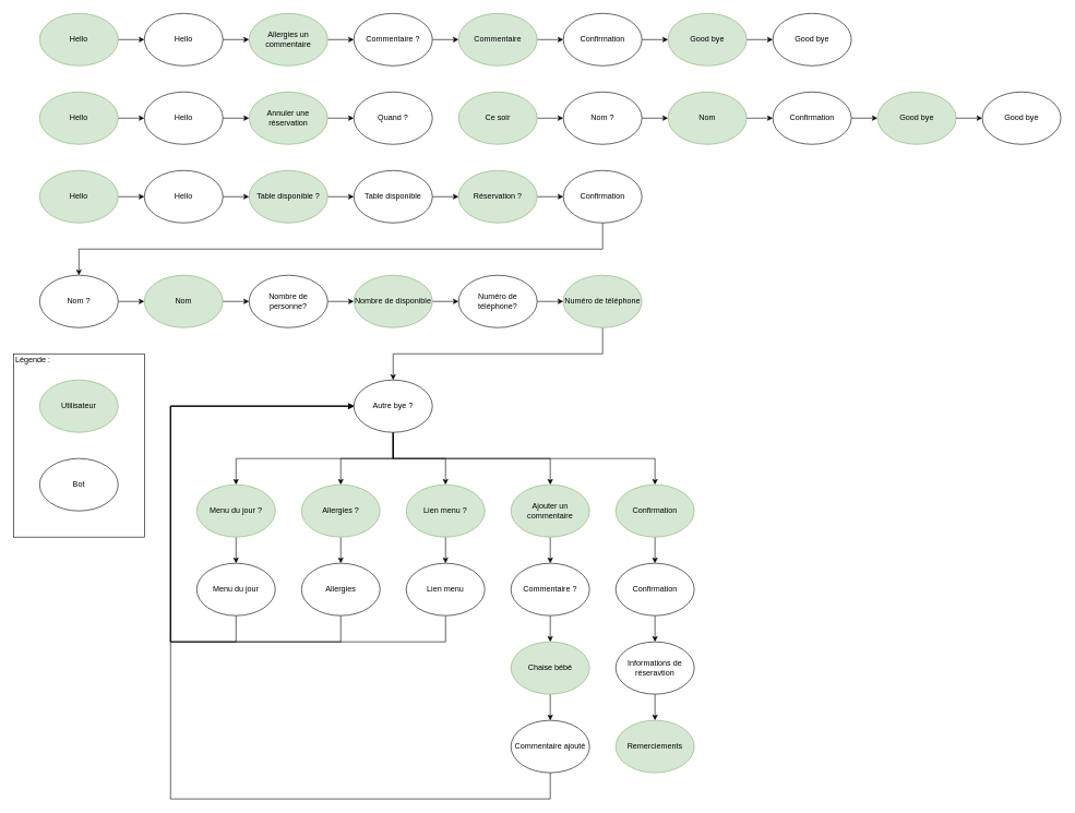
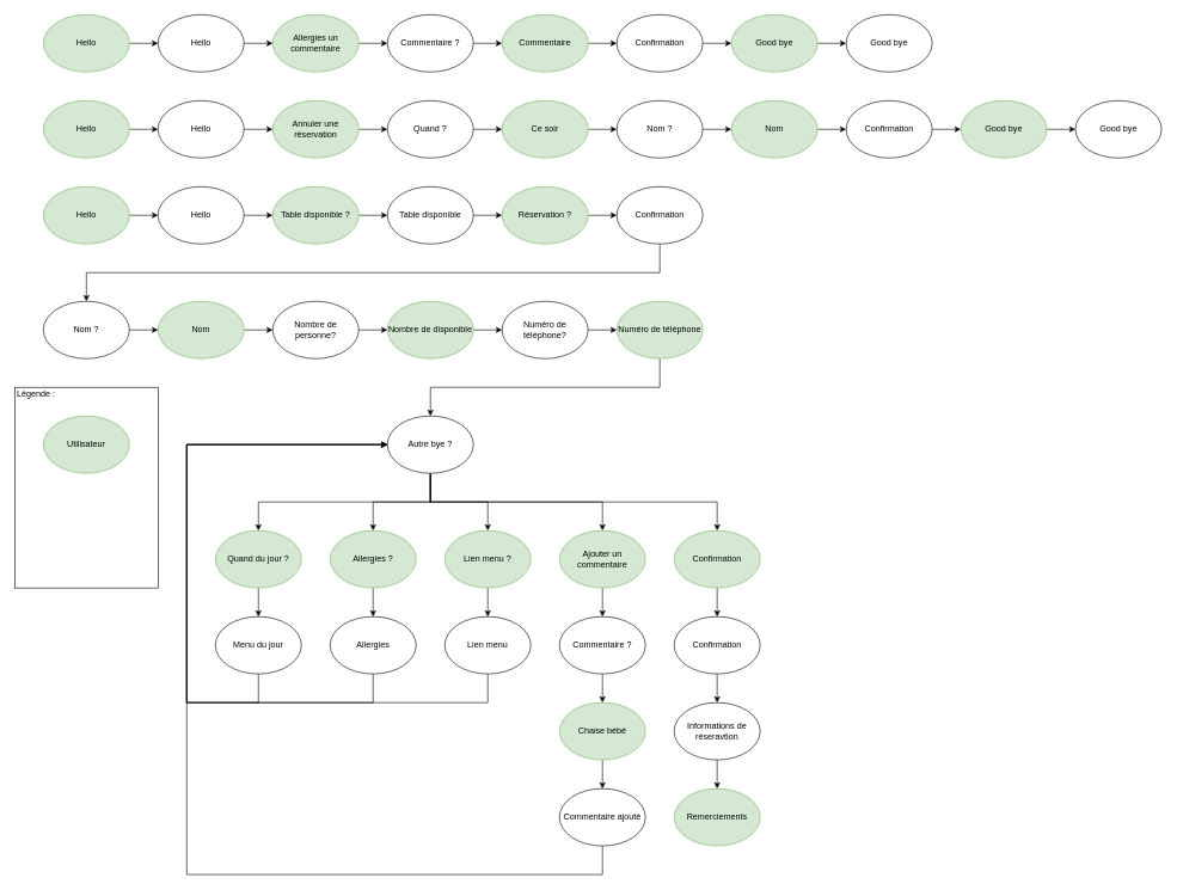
  <mxCell id="0" />
  <mxCell id="1" parent="0" />
  <mxCell id="2" style="edgeStyle=orthogonalEdgeStyle;rounded=0;orthogonalLoop=1;jettySize=auto;html=1;entryX=0;entryY=0.5;entryDx=0;entryDy=0;" edge="1" parent="1" source="3" target="5"><mxGeometry relative="1" as="geometry" /></mxCell>
  <mxCell id="3" value="Hello" style="ellipse;whiteSpace=wrap;html=1;fillColor=#d5e8d4;strokeColor=#82b366;" vertex="1" parent="1"><mxGeometry x="60" y="260" width="120" height="80" as="geometry" /></mxCell>
  <mxCell id="4" style="edgeStyle=orthogonalEdgeStyle;rounded=0;orthogonalLoop=1;jettySize=auto;html=1;entryX=0;entryY=0.5;entryDx=0;entryDy=0;" edge="1" parent="1" source="5" target="7"><mxGeometry relative="1" as="geometry" /></mxCell>
  <mxCell id="5" value="Hello" style="ellipse;whiteSpace=wrap;html=1;" vertex="1" parent="1"><mxGeometry x="220" y="260" width="120" height="80" as="geometry" /></mxCell>
  <mxCell id="6" style="edgeStyle=orthogonalEdgeStyle;rounded=0;orthogonalLoop=1;jettySize=auto;html=1;entryX=0;entryY=0.5;entryDx=0;entryDy=0;" edge="1" parent="1" source="7" target="9"><mxGeometry relative="1" as="geometry" /></mxCell>
  <mxCell id="7" value="Table disponible ?" style="ellipse;whiteSpace=wrap;html=1;fillColor=#d5e8d4;strokeColor=#82b366;" vertex="1" parent="1"><mxGeometry x="380" y="260" width="120" height="80" as="geometry" /></mxCell>
  <mxCell id="8" style="edgeStyle=orthogonalEdgeStyle;rounded=0;orthogonalLoop=1;jettySize=auto;html=1;entryX=0;entryY=0.5;entryDx=0;entryDy=0;" edge="1" parent="1" source="9" target="11"><mxGeometry relative="1" as="geometry" /></mxCell>
  <mxCell id="9" value="Table disponible" style="ellipse;whiteSpace=wrap;html=1;" vertex="1" parent="1"><mxGeometry x="540" y="260" width="120" height="80" as="geometry" /></mxCell>
  <mxCell id="10" style="edgeStyle=orthogonalEdgeStyle;rounded=0;orthogonalLoop=1;jettySize=auto;html=1;entryX=0;entryY=0.5;entryDx=0;entryDy=0;" edge="1" parent="1" source="11" target="13"><mxGeometry relative="1" as="geometry" /></mxCell>
  <mxCell id="11" value="Réservation ?" style="ellipse;whiteSpace=wrap;html=1;fillColor=#d5e8d4;strokeColor=#82b366;" vertex="1" parent="1"><mxGeometry x="700" y="260" width="120" height="80" as="geometry" /></mxCell>
  <mxCell id="12" style="edgeStyle=orthogonalEdgeStyle;rounded=0;orthogonalLoop=1;jettySize=auto;html=1;entryX=0.5;entryY=0;entryDx=0;entryDy=0;" edge="1" parent="1" source="13" target="15"><mxGeometry relative="1" as="geometry"><Array as="points"><mxPoint x="920" y="380" /><mxPoint x="120" y="380" /></Array></mxGeometry></mxCell>
  <mxCell id="13" value="Confirmation" style="ellipse;whiteSpace=wrap;html=1;" vertex="1" parent="1"><mxGeometry x="860" y="260" width="120" height="80" as="geometry" /></mxCell>
  <mxCell id="14" style="edgeStyle=orthogonalEdgeStyle;rounded=0;orthogonalLoop=1;jettySize=auto;html=1;exitX=1;exitY=0.5;exitDx=0;exitDy=0;entryX=0;entryY=0.5;entryDx=0;entryDy=0;" edge="1" parent="1" source="15" target="17"><mxGeometry relative="1" as="geometry" /></mxCell>
  <mxCell id="15" value="Nom ?" style="ellipse;whiteSpace=wrap;html=1;" vertex="1" parent="1"><mxGeometry x="60" y="420" width="120" height="80" as="geometry" /></mxCell>
  <mxCell id="16" style="edgeStyle=orthogonalEdgeStyle;rounded=0;orthogonalLoop=1;jettySize=auto;html=1;entryX=0;entryY=0.5;entryDx=0;entryDy=0;" edge="1" parent="1" source="17" target="19"><mxGeometry relative="1" as="geometry" /></mxCell>
  <mxCell id="17" value="Nom" style="ellipse;whiteSpace=wrap;html=1;fillColor=#d5e8d4;strokeColor=#82b366;" vertex="1" parent="1"><mxGeometry x="220" y="420" width="120" height="80" as="geometry" /></mxCell>
  <mxCell id="18" style="edgeStyle=orthogonalEdgeStyle;rounded=0;orthogonalLoop=1;jettySize=auto;html=1;entryX=0;entryY=0.5;entryDx=0;entryDy=0;" edge="1" parent="1" source="19" target="21"><mxGeometry relative="1" as="geometry" /></mxCell>
  <mxCell id="19" value="Nombre de personne?" style="ellipse;whiteSpace=wrap;html=1;" vertex="1" parent="1"><mxGeometry x="380" y="420" width="120" height="80" as="geometry" /></mxCell>
  <mxCell id="20" style="edgeStyle=orthogonalEdgeStyle;rounded=0;orthogonalLoop=1;jettySize=auto;html=1;entryX=0;entryY=0.5;entryDx=0;entryDy=0;" edge="1" parent="1" source="21" target="23"><mxGeometry relative="1" as="geometry" /></mxCell>
  <mxCell id="21" value="Nombre de disponible" style="ellipse;whiteSpace=wrap;html=1;fillColor=#d5e8d4;strokeColor=#82b366;" vertex="1" parent="1"><mxGeometry x="540" y="420" width="120" height="80" as="geometry" /></mxCell>
  <mxCell id="22" style="edgeStyle=orthogonalEdgeStyle;rounded=0;orthogonalLoop=1;jettySize=auto;html=1;entryX=0;entryY=0.5;entryDx=0;entryDy=0;" edge="1" parent="1" source="23" target="25"><mxGeometry relative="1" as="geometry" /></mxCell>
  <mxCell id="23" value="Numéro de téléphone?" style="ellipse;whiteSpace=wrap;html=1;" vertex="1" parent="1"><mxGeometry x="700" y="420" width="120" height="80" as="geometry" /></mxCell>
  <mxCell id="24" style="edgeStyle=orthogonalEdgeStyle;rounded=0;orthogonalLoop=1;jettySize=auto;html=1;entryX=0.5;entryY=0;entryDx=0;entryDy=0;" edge="1" parent="1" source="25" target="31"><mxGeometry relative="1" as="geometry"><Array as="points"><mxPoint x="920" y="540" /><mxPoint x="600" y="540" /></Array></mxGeometry></mxCell>
  <mxCell id="25" value="Numéro de téléphone" style="ellipse;whiteSpace=wrap;html=1;fillColor=#d5e8d4;strokeColor=#82b366;" vertex="1" parent="1"><mxGeometry x="860" y="420" width="120" height="80" as="geometry" /></mxCell>
  <mxCell id="26" style="edgeStyle=orthogonalEdgeStyle;rounded=0;orthogonalLoop=1;jettySize=auto;html=1;entryX=0.5;entryY=0;entryDx=0;entryDy=0;" edge="1" parent="1" source="31" target="33"><mxGeometry relative="1" as="geometry"><Array as="points"><mxPoint x="600" y="700" /><mxPoint x="360" y="700" /></Array></mxGeometry></mxCell>
  <mxCell id="27" style="edgeStyle=orthogonalEdgeStyle;rounded=0;orthogonalLoop=1;jettySize=auto;html=1;entryX=0.5;entryY=0;entryDx=0;entryDy=0;" edge="1" parent="1" source="31" target="35"><mxGeometry relative="1" as="geometry" /></mxCell>
  <mxCell id="28" style="edgeStyle=orthogonalEdgeStyle;rounded=0;orthogonalLoop=1;jettySize=auto;html=1;entryX=0.5;entryY=0;entryDx=0;entryDy=0;" edge="1" parent="1" source="31" target="37"><mxGeometry relative="1" as="geometry" /></mxCell>
  <mxCell id="29" style="edgeStyle=orthogonalEdgeStyle;rounded=0;orthogonalLoop=1;jettySize=auto;html=1;entryX=0.5;entryY=0;entryDx=0;entryDy=0;" edge="1" parent="1" source="31" target="41"><mxGeometry relative="1" as="geometry"><Array as="points"><mxPoint x="600" y="700" /><mxPoint x="840" y="700" /></Array></mxGeometry></mxCell>
  <mxCell id="30" style="edgeStyle=orthogonalEdgeStyle;rounded=0;orthogonalLoop=1;jettySize=auto;html=1;entryX=0.5;entryY=0;entryDx=0;entryDy=0;" edge="1" parent="1" source="31" target="53"><mxGeometry relative="1" as="geometry"><Array as="points"><mxPoint x="600" y="700" /><mxPoint x="1000" y="700" /></Array></mxGeometry></mxCell>
  <mxCell id="31" value="Autre bye ?" style="ellipse;whiteSpace=wrap;html=1;" vertex="1" parent="1"><mxGeometry x="540" y="580" width="120" height="80" as="geometry" /></mxCell>
  <mxCell id="32" style="edgeStyle=orthogonalEdgeStyle;rounded=0;orthogonalLoop=1;jettySize=auto;html=1;" edge="1" parent="1" source="33" target="49"><mxGeometry relative="1" as="geometry" /></mxCell>
- <mxCell id="33" value="Menu du jour ?" style="ellipse;whiteSpace=wrap;html=1;fillColor=#d5e8d4;strokeColor=#82b366;" vertex="1" parent="1"><mxGeometry x="300" y="740" width="120" height="80" as="geometry" /></mxCell>
+ <mxCell id="33" value="Quand du jour ?" style="ellipse;whiteSpace=wrap;html=1;fillColor=#d5e8d4;strokeColor=#82b366;" vertex="1" parent="1"><mxGeometry x="300" y="740" width="120" height="80" as="geometry" /></mxCell>
  <mxCell id="34" style="edgeStyle=orthogonalEdgeStyle;rounded=0;orthogonalLoop=1;jettySize=auto;html=1;entryX=0.5;entryY=0;entryDx=0;entryDy=0;" edge="1" parent="1" source="35" target="47"><mxGeometry relative="1" as="geometry" /></mxCell>
  <mxCell id="35" value="Allergies ?" style="ellipse;whiteSpace=wrap;html=1;fillColor=#d5e8d4;strokeColor=#82b366;" vertex="1" parent="1"><mxGeometry x="460" y="740" width="120" height="80" as="geometry" /></mxCell>
  <mxCell id="36" style="edgeStyle=orthogonalEdgeStyle;rounded=0;orthogonalLoop=1;jettySize=auto;html=1;entryX=0.5;entryY=0;entryDx=0;entryDy=0;" edge="1" parent="1" source="37" target="45"><mxGeometry relative="1" as="geometry" /></mxCell>
  <mxCell id="37" value="Lien menu ?" style="ellipse;whiteSpace=wrap;html=1;fillColor=#d5e8d4;strokeColor=#82b366;" vertex="1" parent="1"><mxGeometry x="620" y="740" width="120" height="80" as="geometry" /></mxCell>
  <mxCell id="38" style="edgeStyle=orthogonalEdgeStyle;rounded=0;orthogonalLoop=1;jettySize=auto;html=1;entryX=0.5;entryY=0;entryDx=0;entryDy=0;" edge="1" parent="1" source="39" target="51"><mxGeometry relative="1" as="geometry" /></mxCell>
  <mxCell id="39" value="Chaise bébé" style="ellipse;whiteSpace=wrap;html=1;fillColor=#d5e8d4;strokeColor=#82b366;" vertex="1" parent="1"><mxGeometry x="780" y="980" width="120" height="80" as="geometry" /></mxCell>
  <mxCell id="40" style="edgeStyle=orthogonalEdgeStyle;rounded=0;orthogonalLoop=1;jettySize=auto;html=1;entryX=0.5;entryY=0;entryDx=0;entryDy=0;" edge="1" parent="1" source="41" target="43"><mxGeometry relative="1" as="geometry" /></mxCell>
  <mxCell id="41" value="Ajouter un commentaire" style="ellipse;whiteSpace=wrap;html=1;fillColor=#d5e8d4;strokeColor=#82b366;" vertex="1" parent="1"><mxGeometry x="780" y="740" width="120" height="80" as="geometry" /></mxCell>
  <mxCell id="42" style="edgeStyle=orthogonalEdgeStyle;rounded=0;orthogonalLoop=1;jettySize=auto;html=1;entryX=0.5;entryY=0;entryDx=0;entryDy=0;" edge="1" parent="1" source="43" target="39"><mxGeometry relative="1" as="geometry" /></mxCell>
  <mxCell id="43" value="Commentaire ?" style="ellipse;whiteSpace=wrap;html=1;" vertex="1" parent="1"><mxGeometry x="780" y="860" width="120" height="80" as="geometry" /></mxCell>
  <mxCell id="44" style="edgeStyle=orthogonalEdgeStyle;rounded=0;orthogonalLoop=1;jettySize=auto;html=1;entryX=0;entryY=0.5;entryDx=0;entryDy=0;" edge="1" parent="1" source="45" target="31"><mxGeometry relative="1" as="geometry"><Array as="points"><mxPoint x="680" y="980" /><mxPoint x="260" y="980" /><mxPoint x="260" y="620" /></Array></mxGeometry></mxCell>
  <mxCell id="45" value="Lien menu" style="ellipse;whiteSpace=wrap;html=1;" vertex="1" parent="1"><mxGeometry x="620" y="860" width="120" height="80" as="geometry" /></mxCell>
  <mxCell id="46" style="edgeStyle=orthogonalEdgeStyle;rounded=0;orthogonalLoop=1;jettySize=auto;html=1;entryX=0;entryY=0.5;entryDx=0;entryDy=0;" edge="1" parent="1" source="47" target="31"><mxGeometry relative="1" as="geometry"><Array as="points"><mxPoint x="520" y="980" /><mxPoint x="260" y="980" /><mxPoint x="260" y="620" /></Array></mxGeometry></mxCell>
  <mxCell id="47" value="Allergies" style="ellipse;whiteSpace=wrap;html=1;" vertex="1" parent="1"><mxGeometry x="460" y="860" width="120" height="80" as="geometry" /></mxCell>
  <mxCell id="48" style="edgeStyle=orthogonalEdgeStyle;rounded=0;orthogonalLoop=1;jettySize=auto;html=1;entryX=0;entryY=0.5;entryDx=0;entryDy=0;" edge="1" parent="1" source="49" target="31"><mxGeometry relative="1" as="geometry"><Array as="points"><mxPoint x="360" y="980" /><mxPoint x="260" y="980" /><mxPoint x="260" y="620" /></Array></mxGeometry></mxCell>
  <mxCell id="49" value="Menu du jour" style="ellipse;whiteSpace=wrap;html=1;" vertex="1" parent="1"><mxGeometry x="300" y="860" width="120" height="80" as="geometry" /></mxCell>
  <mxCell id="50" style="edgeStyle=orthogonalEdgeStyle;rounded=0;orthogonalLoop=1;jettySize=auto;html=1;entryX=0;entryY=0.5;entryDx=0;entryDy=0;" edge="1" parent="1" source="51" target="31"><mxGeometry relative="1" as="geometry"><Array as="points"><mxPoint x="840" y="1220" /><mxPoint x="260" y="1220" /><mxPoint x="260" y="620" /></Array></mxGeometry></mxCell>
  <mxCell id="51" value="Commentaire ajouté" style="ellipse;whiteSpace=wrap;html=1;" vertex="1" parent="1"><mxGeometry x="780" y="1100" width="120" height="80" as="geometry" /></mxCell>
  <mxCell id="52" style="edgeStyle=orthogonalEdgeStyle;rounded=0;orthogonalLoop=1;jettySize=auto;html=1;entryX=0.5;entryY=0;entryDx=0;entryDy=0;" edge="1" parent="1" source="53" target="55"><mxGeometry relative="1" as="geometry" /></mxCell>
  <mxCell id="53" value="Confirmation" style="ellipse;whiteSpace=wrap;html=1;fillColor=#d5e8d4;strokeColor=#82b366;" vertex="1" parent="1"><mxGeometry x="940" y="740" width="120" height="80" as="geometry" /></mxCell>
  <mxCell id="54" style="edgeStyle=orthogonalEdgeStyle;rounded=0;orthogonalLoop=1;jettySize=auto;html=1;entryX=0.5;entryY=0;entryDx=0;entryDy=0;" edge="1" parent="1" source="55" target="57"><mxGeometry relative="1" as="geometry" /></mxCell>
  <mxCell id="55" value="Confirmation" style="ellipse;whiteSpace=wrap;html=1;" vertex="1" parent="1"><mxGeometry x="940" y="860" width="120" height="80" as="geometry" /></mxCell>
  <mxCell id="56" style="edgeStyle=orthogonalEdgeStyle;rounded=0;orthogonalLoop=1;jettySize=auto;html=1;entryX=0.5;entryY=0;entryDx=0;entryDy=0;" edge="1" parent="1" source="57" target="58"><mxGeometry relative="1" as="geometry" /></mxCell>
  <mxCell id="57" value="Informations de réseravtion" style="ellipse;whiteSpace=wrap;html=1;" vertex="1" parent="1"><mxGeometry x="940" y="980" width="120" height="80" as="geometry" /></mxCell>
  <mxCell id="58" value="Remerciements" style="ellipse;whiteSpace=wrap;html=1;fillColor=#d5e8d4;strokeColor=#82b366;" vertex="1" parent="1"><mxGeometry x="940" y="1100" width="120" height="80" as="geometry" /></mxCell>
  <mxCell id="59" style="edgeStyle=orthogonalEdgeStyle;rounded=0;orthogonalLoop=1;jettySize=auto;html=1;entryX=0;entryY=0.5;entryDx=0;entryDy=0;" edge="1" parent="1" source="60" target="62"><mxGeometry relative="1" as="geometry" /></mxCell>
  <mxCell id="60" value="Hello" style="ellipse;whiteSpace=wrap;html=1;fillColor=#d5e8d4;strokeColor=#82b366;" vertex="1" parent="1"><mxGeometry x="60" y="140" width="120" height="80" as="geometry" /></mxCell>
  <mxCell id="61" style="edgeStyle=orthogonalEdgeStyle;rounded=0;orthogonalLoop=1;jettySize=auto;html=1;entryX=0;entryY=0.5;entryDx=0;entryDy=0;" edge="1" parent="1" source="62" target="64"><mxGeometry relative="1" as="geometry" /></mxCell>
  <mxCell id="62" value="Hello" style="ellipse;whiteSpace=wrap;html=1;" vertex="1" parent="1"><mxGeometry x="220" y="140" width="120" height="80" as="geometry" /></mxCell>
  <mxCell id="63" style="edgeStyle=orthogonalEdgeStyle;rounded=0;orthogonalLoop=1;jettySize=auto;html=1;exitX=1;exitY=0.5;exitDx=0;exitDy=0;entryX=0;entryY=0.5;entryDx=0;entryDy=0;" edge="1" parent="1" source="64" target="66"><mxGeometry relative="1" as="geometry" /></mxCell>
  <mxCell id="64" value="Annuler une réservation" style="ellipse;whiteSpace=wrap;html=1;fillColor=#d5e8d4;strokeColor=#82b366;" vertex="1" parent="1"><mxGeometry x="380" y="140" width="120" height="80" as="geometry" /></mxCell>
+ <mxCell id="65" style="edgeStyle=orthogonalEdgeStyle;rounded=0;orthogonalLoop=1;jettySize=auto;html=1;entryX=0;entryY=0.5;entryDx=0;entryDy=0;" edge="1" parent="1" source="66" target="68"><mxGeometry relative="1" as="geometry" /></mxCell>
  <mxCell id="66" value="Quand ?" style="ellipse;whiteSpace=wrap;html=1;" vertex="1" parent="1"><mxGeometry x="540" y="140" width="120" height="80" as="geometry" /></mxCell>
  <mxCell id="67" style="edgeStyle=orthogonalEdgeStyle;rounded=0;orthogonalLoop=1;jettySize=auto;html=1;entryX=0;entryY=0.5;entryDx=0;entryDy=0;" edge="1" parent="1" source="68" target="70"><mxGeometry relative="1" as="geometry" /></mxCell>
  <mxCell id="68" value="Ce soir" style="ellipse;whiteSpace=wrap;html=1;fillColor=#d5e8d4;strokeColor=#82b366;" vertex="1" parent="1"><mxGeometry x="700" y="140" width="120" height="80" as="geometry" /></mxCell>
  <mxCell id="69" style="edgeStyle=orthogonalEdgeStyle;rounded=0;orthogonalLoop=1;jettySize=auto;html=1;entryX=0;entryY=0.5;entryDx=0;entryDy=0;" edge="1" parent="1" source="70" target="72"><mxGeometry relative="1" as="geometry" /></mxCell>
  <mxCell id="70" value="Nom ?" style="ellipse;whiteSpace=wrap;html=1;" vertex="1" parent="1"><mxGeometry x="860" y="140" width="120" height="80" as="geometry" /></mxCell>
  <mxCell id="71" style="edgeStyle=orthogonalEdgeStyle;rounded=0;orthogonalLoop=1;jettySize=auto;html=1;entryX=0;entryY=0.5;entryDx=0;entryDy=0;" edge="1" parent="1" source="72" target="74"><mxGeometry relative="1" as="geometry" /></mxCell>
  <mxCell id="72" value="Nom" style="ellipse;whiteSpace=wrap;html=1;fillColor=#d5e8d4;strokeColor=#82b366;" vertex="1" parent="1"><mxGeometry x="1020" y="140" width="120" height="80" as="geometry" /></mxCell>
  <mxCell id="73" style="edgeStyle=orthogonalEdgeStyle;rounded=0;orthogonalLoop=1;jettySize=auto;html=1;entryX=0;entryY=0.5;entryDx=0;entryDy=0;" edge="1" parent="1" source="74" target="76"><mxGeometry relative="1" as="geometry" /></mxCell>
  <mxCell id="74" value="Confirmation" style="ellipse;whiteSpace=wrap;html=1;" vertex="1" parent="1"><mxGeometry x="1180" y="140" width="120" height="80" as="geometry" /></mxCell>
  <mxCell id="75" style="edgeStyle=orthogonalEdgeStyle;rounded=0;orthogonalLoop=1;jettySize=auto;html=1;entryX=0;entryY=0.5;entryDx=0;entryDy=0;" edge="1" parent="1" source="76" target="77"><mxGeometry relative="1" as="geometry" /></mxCell>
  <mxCell id="76" value="Good bye" style="ellipse;whiteSpace=wrap;html=1;fillColor=#d5e8d4;strokeColor=#82b366;" vertex="1" parent="1"><mxGeometry x="1340" y="140" width="120" height="80" as="geometry" /></mxCell>
  <mxCell id="77" value="Good bye" style="ellipse;whiteSpace=wrap;html=1;" vertex="1" parent="1"><mxGeometry x="1500" y="140" width="120" height="80" as="geometry" /></mxCell>
  <mxCell id="78" style="edgeStyle=orthogonalEdgeStyle;rounded=0;orthogonalLoop=1;jettySize=auto;html=1;entryX=0;entryY=0.5;entryDx=0;entryDy=0;" edge="1" parent="1" source="79" target="81"><mxGeometry relative="1" as="geometry" /></mxCell>
  <mxCell id="79" value="Hello" style="ellipse;whiteSpace=wrap;html=1;fillColor=#d5e8d4;strokeColor=#82b366;" vertex="1" parent="1"><mxGeometry x="60" y="20" width="120" height="80" as="geometry" /></mxCell>
  <mxCell id="80" style="edgeStyle=orthogonalEdgeStyle;rounded=0;orthogonalLoop=1;jettySize=auto;html=1;entryX=0;entryY=0.5;entryDx=0;entryDy=0;" edge="1" parent="1" source="81" target="83"><mxGeometry relative="1" as="geometry" /></mxCell>
  <mxCell id="81" value="Hello" style="ellipse;whiteSpace=wrap;html=1;" vertex="1" parent="1"><mxGeometry x="220" y="20" width="120" height="80" as="geometry" /></mxCell>
  <mxCell id="82" style="edgeStyle=orthogonalEdgeStyle;rounded=0;orthogonalLoop=1;jettySize=auto;html=1;exitX=1;exitY=0.5;exitDx=0;exitDy=0;entryX=0;entryY=0.5;entryDx=0;entryDy=0;" edge="1" parent="1" source="83" target="85"><mxGeometry relative="1" as="geometry" /></mxCell>
  <mxCell id="83" value="Allergies un commentaire" style="ellipse;whiteSpace=wrap;html=1;fillColor=#d5e8d4;strokeColor=#82b366;" vertex="1" parent="1"><mxGeometry x="380" y="20" width="120" height="80" as="geometry" /></mxCell>
  <mxCell id="84" style="edgeStyle=orthogonalEdgeStyle;rounded=0;orthogonalLoop=1;jettySize=auto;html=1;entryX=0;entryY=0.5;entryDx=0;entryDy=0;" edge="1" parent="1" source="85" target="87"><mxGeometry relative="1" as="geometry" /></mxCell>
  <mxCell id="85" value="Commentaire ?" style="ellipse;whiteSpace=wrap;html=1;" vertex="1" parent="1"><mxGeometry x="540" y="20" width="120" height="80" as="geometry" /></mxCell>
  <mxCell id="86" style="edgeStyle=orthogonalEdgeStyle;rounded=0;orthogonalLoop=1;jettySize=auto;html=1;entryX=0;entryY=0.5;entryDx=0;entryDy=0;" edge="1" parent="1" source="87" target="89"><mxGeometry relative="1" as="geometry" /></mxCell>
  <mxCell id="87" value="Commentaire" style="ellipse;whiteSpace=wrap;html=1;fillColor=#d5e8d4;strokeColor=#82b366;" vertex="1" parent="1"><mxGeometry x="700" y="20" width="120" height="80" as="geometry" /></mxCell>
  <mxCell id="88" style="edgeStyle=orthogonalEdgeStyle;rounded=0;orthogonalLoop=1;jettySize=auto;html=1;entryX=0;entryY=0.5;entryDx=0;entryDy=0;" edge="1" parent="1" source="89" target="91"><mxGeometry relative="1" as="geometry" /></mxCell>
  <mxCell id="89" value="Confirmation" style="ellipse;whiteSpace=wrap;html=1;" vertex="1" parent="1"><mxGeometry x="860" y="20" width="120" height="80" as="geometry" /></mxCell>
  <mxCell id="90" style="edgeStyle=orthogonalEdgeStyle;rounded=0;orthogonalLoop=1;jettySize=auto;html=1;entryX=0;entryY=0.5;entryDx=0;entryDy=0;" edge="1" parent="1" source="91" target="92"><mxGeometry relative="1" as="geometry" /></mxCell>
  <mxCell id="91" value="Good bye" style="ellipse;whiteSpace=wrap;html=1;fillColor=#d5e8d4;strokeColor=#82b366;" vertex="1" parent="1"><mxGeometry x="1020" y="20" width="120" height="80" as="geometry" /></mxCell>
  <mxCell id="92" value="Good bye" style="ellipse;whiteSpace=wrap;html=1;" vertex="1" parent="1"><mxGeometry x="1180" y="20" width="120" height="80" as="geometry" /></mxCell>
  <mxCell id="93" value="Utilisateur" style="ellipse;whiteSpace=wrap;html=1;fillColor=#d5e8d4;strokeColor=#82b366;" vertex="1" parent="1"><mxGeometry x="60" y="580" width="120" height="80" as="geometry" /></mxCell>
- <mxCell id="94" value="Bot" style="ellipse;whiteSpace=wrap;html=1;" vertex="1" parent="1"><mxGeometry x="60" y="700" width="120" height="80" as="geometry" /></mxCell>
  <mxCell id="95" value="Légende :" style="text;html=1;align=center;verticalAlign=middle;whiteSpace=wrap;rounded=0;" vertex="1" parent="1"><mxGeometry y="535" width="60" height="30" as="geometry" x="20" /></mxCell>
  <mxCell id="96" value="" style="rounded=0;whiteSpace=wrap;html=1;fillColor=none;" vertex="1" parent="1"><mxGeometry y="540" width="200" height="280" as="geometry" x="20" /></mxCell>
